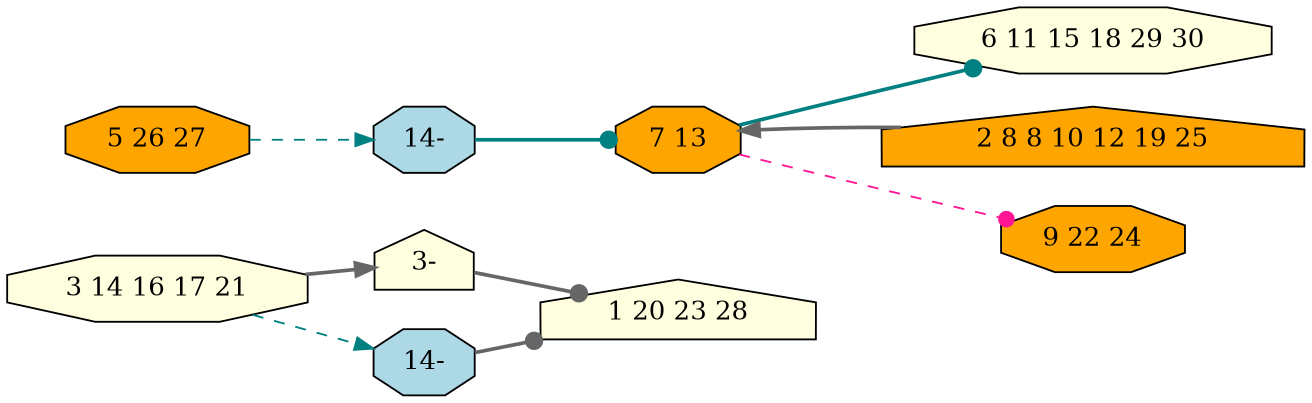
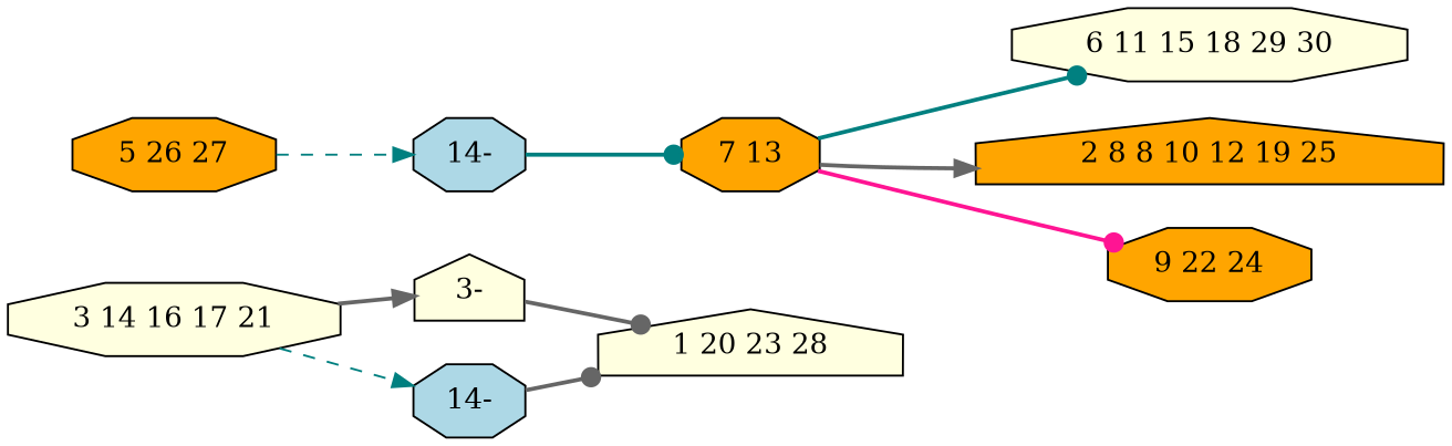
  digraph {
    rankdir=LR
    node [fillcolor=lightyellow shape=octagon style=filled]
    edge [arrowhead=dot color=gray40 style=bold]
    n1 [label="3 14 16 17 21"]
    n2 [label="3-" shape=house]
    n3 [fillcolor=lightblue label="14-"]
    n4 [label="1 20 23 28" shape=house]
    n5 [fillcolor=orange label="5 26 27"]
    n6 [fillcolor=lightblue label="14-"]
    n7 [fillcolor=orange label="7 13"]
    n8 [label="6 11 15 18 29 30"]
    n9 [fillcolor=orange label="2 8 8 10 12 19 25" shape=house]
    n10 [fillcolor=orange label="9 22 24"]
    n1 -> n2 [arrowhead=normal]
    n1 -> n3 [arrowhead=normal color=teal style=dashed]
    n2 -> n4
    n3 -> n4
    n5 -> n6 [arrowhead=normal color=teal style=dashed]
    n6 -> n7 [color=teal]
    n7 -> n8 [color=teal]
-   n9 -> n7 [arrowhead=normal]
-   n7 -> n10 [color=deeppink style=dashed]
+   n7 -> n9 [arrowhead=normal]
+   n7 -> n10 [color=deeppink]
  }
